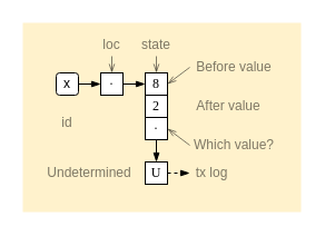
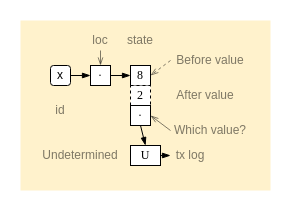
  <mxCell id="0" />
  <mxCell id="1" parent="0" />
  <mxCell id="2" value="" style="rounded=0;whiteSpace=wrap;html=1;fillColor=#fff2cc;strokeColor=none;" vertex="1" parent="1"><mxGeometry x="20" y="20" width="250" height="170" as="geometry" /></mxCell>
  <mxCell id="3" value="8" style="rounded=0;whiteSpace=wrap;html=1;fontFamily=Verdana;" parent="1" vertex="1"><mxGeometry x="130" y="65" width="20" height="20" as="geometry" /></mxCell>
- <mxCell id="4" value="2" style="rounded=0;whiteSpace=wrap;html=1;fontFamily=Verdana;" parent="1" vertex="1"><mxGeometry x="130" y="85" width="20" height="20" as="geometry" /></mxCell>
+ <mxCell id="4" value="2" style="rounded=0;whiteSpace=wrap;html=1;fontFamily=Verdana;dashed=1;" parent="1" vertex="1"><mxGeometry x="130" y="85" width="20" height="20" as="geometry" /></mxCell>
  <mxCell id="5" value="x" style="whiteSpace=wrap;html=1;aspect=fixed;rounded=1;" parent="1" vertex="1"><mxGeometry x="50" y="65" width="20" height="20" as="geometry" /></mxCell>
  <mxCell id="6" value="·" style="rounded=0;whiteSpace=wrap;html=1;fontFamily=Verdana;strokeColor=#000000;" parent="1" vertex="1"><mxGeometry x="90" y="65" width="20" height="20" as="geometry" /></mxCell>
  <mxCell id="7" value="" style="endArrow=blockThin;html=1;exitX=1;exitY=0.5;exitDx=0;exitDy=0;entryX=0;entryY=0.5;entryDx=0;entryDy=0;rounded=0;endFill=1;" parent="1" source="5" target="6" edge="1"><mxGeometry width="50" height="50" relative="1" as="geometry"><mxPoint x="190" y="275" as="sourcePoint" /><mxPoint x="240" y="225" as="targetPoint" /></mxGeometry></mxCell>
  <mxCell id="8" value="" style="endArrow=blockThin;html=1;rounded=0;entryX=0;entryY=0.5;entryDx=0;entryDy=0;endFill=1;" parent="1" source="6" target="3" edge="1"><mxGeometry width="50" height="50" relative="1" as="geometry"><mxPoint x="80" y="85" as="sourcePoint" /><mxPoint x="100" y="85" as="targetPoint" /></mxGeometry></mxCell>
  <mxCell id="9" value="·" style="rounded=0;whiteSpace=wrap;html=1;fontFamily=Verdana;strokeColor=#000000;" parent="1" vertex="1"><mxGeometry x="130" y="105" width="20" height="20" as="geometry" /></mxCell>
  <mxCell id="10" value="id" style="text;html=1;strokeColor=none;fillColor=none;align=center;verticalAlign=middle;whiteSpace=wrap;rounded=0;fillOpacity=75;strokeOpacity=75;textOpacity=50;" vertex="1" parent="1"><mxGeometry x="50" y="100" width="20" height="20" as="geometry" /></mxCell>
  <mxCell id="11" value="Before value" style="text;html=1;strokeColor=none;fillColor=none;align=center;verticalAlign=middle;whiteSpace=wrap;rounded=0;textOpacity=50;" vertex="1" parent="1"><mxGeometry x="170" y="50" width="80" height="20" as="geometry" /></mxCell>
  <mxCell id="12" value="After value" style="text;html=1;strokeColor=none;fillColor=none;align=center;verticalAlign=middle;whiteSpace=wrap;rounded=0;textOpacity=50;" vertex="1" parent="1"><mxGeometry x="170" y="85" width="70" height="20" as="geometry" /></mxCell>
  <mxCell id="13" value="Which value?" style="text;html=1;strokeColor=none;fillColor=none;align=center;verticalAlign=middle;whiteSpace=wrap;rounded=0;textOpacity=50;" vertex="1" parent="1"><mxGeometry x="170" y="120" width="80" height="20" as="geometry" /></mxCell>
  <mxCell id="14" value="" style="endArrow=openThin;html=1;rounded=0;entryX=1;entryY=0.5;entryDx=0;entryDy=0;exitX=0;exitY=0.5;exitDx=0;exitDy=0;endFill=0;strokeOpacity=50;" edge="1" parent="1" source="13" target="9"><mxGeometry width="50" height="50" relative="1" as="geometry"><mxPoint x="90" y="140" as="sourcePoint" /><mxPoint x="110" y="125" as="targetPoint" /></mxGeometry></mxCell>
- <mxCell id="15" value="" style="endArrow=openThin;html=1;rounded=0;entryX=1;entryY=0.5;entryDx=0;entryDy=0;exitX=0;exitY=0.5;exitDx=0;exitDy=0;endFill=0;strokeOpacity=50;" edge="1" parent="1" source="11" target="3"><mxGeometry width="50" height="50" relative="1" as="geometry"><mxPoint x="100" y="150" as="sourcePoint" /><mxPoint x="120" y="135" as="targetPoint" /></mxGeometry></mxCell>
+ <mxCell id="15" value="" style="endArrow=openThin;html=1;rounded=0;entryX=1;entryY=0.5;entryDx=0;entryDy=0;exitX=0;exitY=0.5;exitDx=0;exitDy=0;endFill=0;strokeOpacity=50;dashed=1;" edge="1" parent="1" source="11" target="3"><mxGeometry width="50" height="50" relative="1" as="geometry"><mxPoint x="100" y="150" as="sourcePoint" /><mxPoint x="120" y="135" as="targetPoint" /></mxGeometry></mxCell>
  <mxCell id="16" value="loc" style="text;html=1;strokeColor=none;fillColor=none;align=center;verticalAlign=middle;whiteSpace=wrap;rounded=0;textOpacity=50;" vertex="1" parent="1"><mxGeometry x="80" y="30" width="40" height="20" as="geometry" /></mxCell>
  <mxCell id="17" value="" style="endArrow=openThin;html=1;rounded=0;entryX=0.5;entryY=0;entryDx=0;entryDy=0;exitX=0.5;exitY=1;exitDx=0;exitDy=0;endFill=0;strokeOpacity=50;" edge="1" parent="1" source="16" target="6"><mxGeometry width="50" height="50" relative="1" as="geometry"><mxPoint x="80" y="115" as="sourcePoint" /><mxPoint x="100" y="105" as="targetPoint" /></mxGeometry></mxCell>
  <mxCell id="18" value="state" style="text;html=1;strokeColor=none;fillColor=none;align=center;verticalAlign=middle;whiteSpace=wrap;rounded=0;textOpacity=50;" vertex="1" parent="1"><mxGeometry x="120" y="30" width="40" height="20" as="geometry" /></mxCell>
- <mxCell id="19" value="" style="endArrow=openThin;html=1;rounded=0;entryX=0.5;entryY=0;entryDx=0;entryDy=0;exitX=0.5;exitY=1;exitDx=0;exitDy=0;endFill=0;strokeOpacity=50;" edge="1" parent="1" source="18" target="3"><mxGeometry width="50" height="50" relative="1" as="geometry"><mxPoint x="110" y="60" as="sourcePoint" /><mxPoint x="110" y="75" as="targetPoint" /></mxGeometry></mxCell>
- <mxCell id="20" value="U" style="rounded=0;whiteSpace=wrap;html=1;fontFamily=Verdana;strokeColor=#000000;" vertex="1" parent="1"><mxGeometry x="130" y="145" width="20" height="20" as="geometry" /></mxCell>
+ <mxCell id="20" value="U" style="rounded=0;whiteSpace=wrap;html=1;fontFamily=Verdana;strokeColor=#000000;" vertex="1" parent="1"><mxGeometry x="130" y="145" width="30" height="20" as="geometry" /></mxCell>
  <mxCell id="21" value="" style="endArrow=blockThin;html=1;rounded=0;entryX=0.5;entryY=0;entryDx=0;entryDy=0;endFill=1;exitX=0.5;exitY=1;exitDx=0;exitDy=0;" edge="1" parent="1" source="9" target="20"><mxGeometry width="50" height="50" relative="1" as="geometry"><mxPoint x="120" y="85" as="sourcePoint" /><mxPoint x="140" y="85" as="targetPoint" /></mxGeometry></mxCell>
  <mxCell id="22" value="" style="endArrow=blockThin;html=1;rounded=0;entryX=0;entryY=0.5;entryDx=0;entryDy=0;endFill=1;exitX=1;exitY=0.5;exitDx=0;exitDy=0;dashed=1;" edge="1" parent="1" source="20" target="23"><mxGeometry width="50" height="50" relative="1" as="geometry"><mxPoint x="140" y="170" as="sourcePoint" /><mxPoint x="140" y="185" as="targetPoint" /></mxGeometry></mxCell>
  <mxCell id="23" value="tx log" style="text;html=1;strokeColor=none;fillColor=none;align=center;verticalAlign=middle;whiteSpace=wrap;rounded=0;textOpacity=50;" vertex="1" parent="1"><mxGeometry x="170" y="145" width="40" height="20" as="geometry" /></mxCell>
  <mxCell id="24" value="Undetermined" style="text;html=1;strokeColor=none;fillColor=none;align=center;verticalAlign=middle;whiteSpace=wrap;rounded=0;textOpacity=50;" vertex="1" parent="1"><mxGeometry x="40" y="145" width="80" height="20" as="geometry" /></mxCell>
